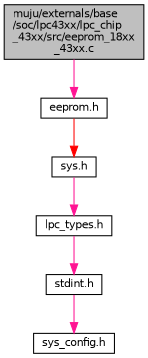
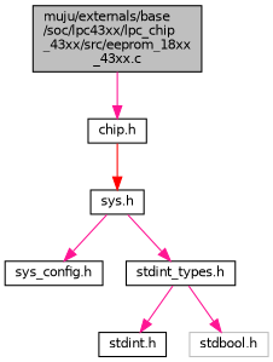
  digraph {
    node [color=black fillcolor=white fontname=Helvetica fontsize=10 shape=record style=filled]
    edge [color=deeppink fontname=Helvetica fontsize=10 labelfontname=Helvetica labelfontsize=10 style=solid]
    n1 [fillcolor=grey75 fontcolor=black height=0.2 label="muju/externals/base\l/soc/lpc43xx/lpc_chip\l_43xx/src/eeprom_18xx\l_43xx.c" width=0.4]
-   n2 [height=0.2 label="eeprom.h" width=0.4]
+   n2 [height=0.2 label="chip.h" width=0.4]
    n3 [height=0.2 label="sys.h" width=0.4]
    n4 [height=0.2 label="sys_config.h" width=0.4]
-   n5 [height=0.2 label="lpc_types.h" width=0.4]
+   n5 [height=0.2 label="stdint_types.h" width=0.4]
    n6 [height=0.2 label="stdint.h" width=0.4]
+   n7 [color=grey75 height=0.2 label="stdbool.h" width=0.4]
    n1 -> n2
    n2 -> n3 [color=red]
-   n6 -> n4
+   n3 -> n4
    n3 -> n5
    n5 -> n6
+   n5 -> n7
  }
